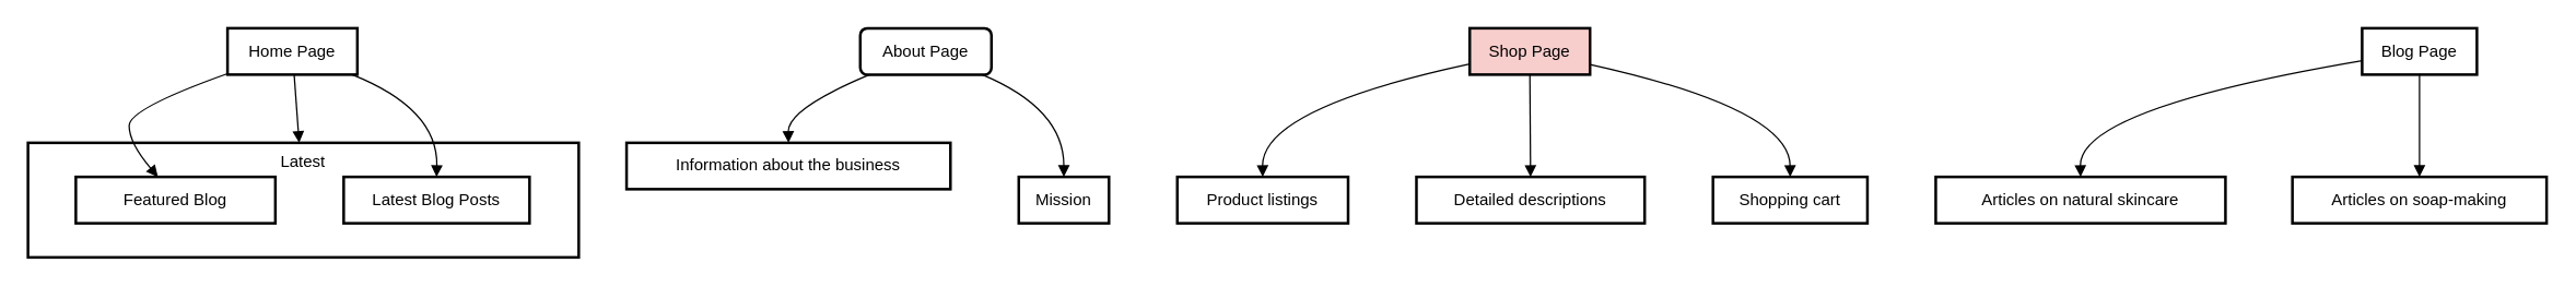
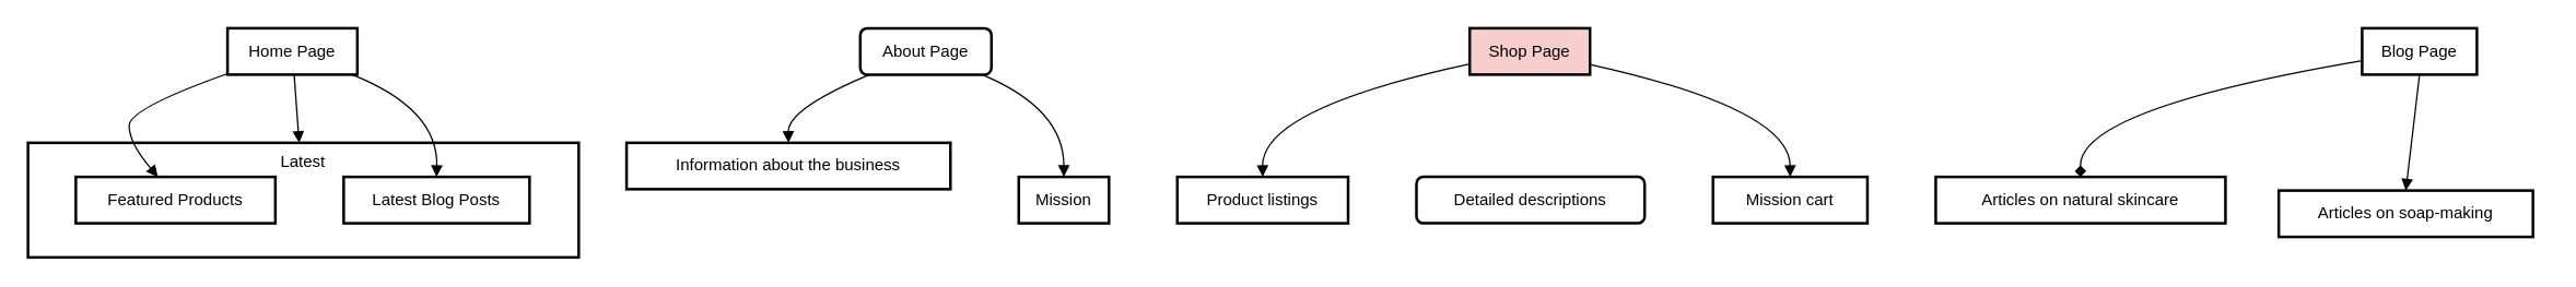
  <mxCell id="0" />
  <mxCell id="1" parent="0" />
  <mxCell id="2" value="Latest" style="whiteSpace=wrap;strokeWidth=2;verticalAlign=top;" vertex="1" parent="1"><mxGeometry y="104" width="403" height="84" as="geometry" x="20" /></mxCell>
- <mxCell id="3" value="Featured Blog" style="whiteSpace=wrap;strokeWidth=2;" vertex="1" parent="1"><mxGeometry x="55" y="129" width="146" height="34" as="geometry" /></mxCell>
+ <mxCell id="3" value="Featured Products" style="whiteSpace=wrap;strokeWidth=2;" vertex="1" parent="1"><mxGeometry x="55" y="129" width="146" height="34" as="geometry" /></mxCell>
  <mxCell id="4" value="Latest Blog Posts" style="whiteSpace=wrap;strokeWidth=2;" vertex="1" parent="1"><mxGeometry x="251" y="129" width="136" height="34" as="geometry" /></mxCell>
  <mxCell id="5" value="Home Page" style="whiteSpace=wrap;strokeWidth=2;" vertex="1" parent="1"><mxGeometry x="166" width="95" height="34" as="geometry" y="20" /></mxCell>
  <mxCell id="6" value="About Page" style="whiteSpace=wrap;strokeWidth=2;rounded=1;" vertex="1" parent="1"><mxGeometry x="629" width="96" height="34" as="geometry" y="20" /></mxCell>
  <mxCell id="7" value="Shop Page" style="whiteSpace=wrap;strokeWidth=2;fillColor=#f8cecc;" vertex="1" parent="1"><mxGeometry x="1075" width="88" height="34" as="geometry" y="20" /></mxCell>
  <mxCell id="8" value="Blog Page" style="whiteSpace=wrap;strokeWidth=2;" vertex="1" parent="1"><mxGeometry x="1728" width="84" height="34" as="geometry" y="20" /></mxCell>
  <mxCell id="9" value="Information about the business" style="whiteSpace=wrap;strokeWidth=2;" vertex="1" parent="1"><mxGeometry x="458" y="104" width="237" height="34" as="geometry" /></mxCell>
  <mxCell id="10" value="Mission" style="whiteSpace=wrap;strokeWidth=2;" vertex="1" parent="1"><mxGeometry x="745" y="129" width="66" height="34" as="geometry" /></mxCell>
  <mxCell id="11" value="Product listings" style="whiteSpace=wrap;strokeWidth=2;" vertex="1" parent="1"><mxGeometry x="861" y="129" width="125" height="34" as="geometry" /></mxCell>
- <mxCell id="12" value="Detailed descriptions" style="whiteSpace=wrap;strokeWidth=2;" vertex="1" parent="1"><mxGeometry x="1036" y="129" width="167" height="34" as="geometry" /></mxCell>
- <mxCell id="13" value="Shopping cart" style="whiteSpace=wrap;strokeWidth=2;" vertex="1" parent="1"><mxGeometry x="1253" y="129" width="113" height="34" as="geometry" /></mxCell>
+ <mxCell id="12" value="Detailed descriptions" style="whiteSpace=wrap;strokeWidth=2;rounded=1;" vertex="1" parent="1"><mxGeometry x="1036" y="129" width="167" height="34" as="geometry" /></mxCell>
+ <mxCell id="13" value="Mission cart" style="whiteSpace=wrap;strokeWidth=2;" vertex="1" parent="1"><mxGeometry x="1253" y="129" width="113" height="34" as="geometry" /></mxCell>
  <mxCell id="14" value="Articles on natural skincare" style="whiteSpace=wrap;strokeWidth=2;" vertex="1" parent="1"><mxGeometry x="1416" y="129" width="212" height="34" as="geometry" /></mxCell>
- <mxCell id="15" value="Articles on soap-making" style="whiteSpace=wrap;strokeWidth=2;" vertex="1" parent="1"><mxGeometry x="1677" y="129" width="186" height="34" as="geometry" /></mxCell>
+ <mxCell id="15" value="Articles on soap-making" style="whiteSpace=wrap;strokeWidth=2;" vertex="1" parent="1"><mxGeometry x="1667" y="139" width="186" height="34" as="geometry" /></mxCell>
  <mxCell id="16" value="" style="curved=1;startArrow=none;endArrow=block;exitX=0;exitY=0.98;entryX=0.41;entryY=-0.01;" edge="1" parent="1" source="5" target="3"><mxGeometry relative="1" as="geometry"><Array as="points"><mxPoint x="94" y="79" /><mxPoint x="94" y="104" /></Array></mxGeometry></mxCell>
  <mxCell id="17" value="" style="curved=1;startArrow=none;endArrow=block;exitX=0.95;exitY=0.99;entryX=0.5;entryY=-0.01;" edge="1" parent="1" source="5" target="4"><mxGeometry relative="1" as="geometry"><Array as="points"><mxPoint x="320" y="79" /></Array></mxGeometry></mxCell>
  <mxCell id="18" value="" style="curved=1;startArrow=none;endArrow=block;exitX=0.08;exitY=0.99;entryX=0.5;entryY=-0.01;" edge="1" parent="1" source="6" target="9"><mxGeometry relative="1" as="geometry"><Array as="points"><mxPoint x="576" y="79" /></Array></mxGeometry></mxCell>
  <mxCell id="19" value="" style="curved=1;startArrow=none;endArrow=block;exitX=0.92;exitY=0.99;entryX=0.5;entryY=-0.01;" edge="1" parent="1" source="6" target="10"><mxGeometry relative="1" as="geometry"><Array as="points"><mxPoint x="778" y="79" /></Array></mxGeometry></mxCell>
  <mxCell id="20" value="" style="curved=1;startArrow=none;endArrow=block;exitX=0;exitY=0.77;entryX=0.5;entryY=-0.01;" edge="1" parent="1" source="7" target="11"><mxGeometry relative="1" as="geometry"><Array as="points"><mxPoint x="923" y="79" /></Array></mxGeometry></mxCell>
- <mxCell id="21" value="" style="curved=1;startArrow=none;endArrow=block;exitX=0.5;exitY=0.99;entryX=0.5;entryY=-0.01;" edge="1" parent="1" source="7" target="12"><mxGeometry relative="1" as="geometry"><Array as="points" /></mxGeometry></mxCell>
  <mxCell id="22" value="" style="curved=1;startArrow=none;endArrow=block;exitX=1;exitY=0.78;entryX=0.5;entryY=-0.01;" edge="1" parent="1" source="7" target="13"><mxGeometry relative="1" as="geometry"><Array as="points"><mxPoint x="1309" y="79" /></Array></mxGeometry></mxCell>
- <mxCell id="23" value="" style="curved=1;startArrow=none;endArrow=block;exitX=0;exitY=0.7;entryX=0.5;entryY=-0.01;" edge="1" parent="1" source="8" target="14"><mxGeometry relative="1" as="geometry"><Array as="points"><mxPoint x="1521" y="79" /></Array></mxGeometry></mxCell>
+ <mxCell id="23" value="" style="curved=1;startArrow=none;endArrow=diamond;exitX=0;exitY=0.7;entryX=0.5;entryY=-0.01;" edge="1" parent="1" source="8" target="14"><mxGeometry relative="1" as="geometry"><Array as="points"><mxPoint x="1521" y="79" /></Array></mxGeometry></mxCell>
  <mxCell id="24" value="" style="curved=1;startArrow=none;endArrow=block;exitX=0.5;exitY=0.99;entryX=0.5;entryY=-0.01;" edge="1" parent="1" source="8" target="15"><mxGeometry relative="1" as="geometry"><Array as="points" /></mxGeometry></mxCell>
  <mxCell id="25" value="" style="curved=1;startArrow=none;endArrow=block;" edge="1" parent="1" source="5" target="2"><mxGeometry relative="1" as="geometry"><Array as="points" /></mxGeometry></mxCell>
